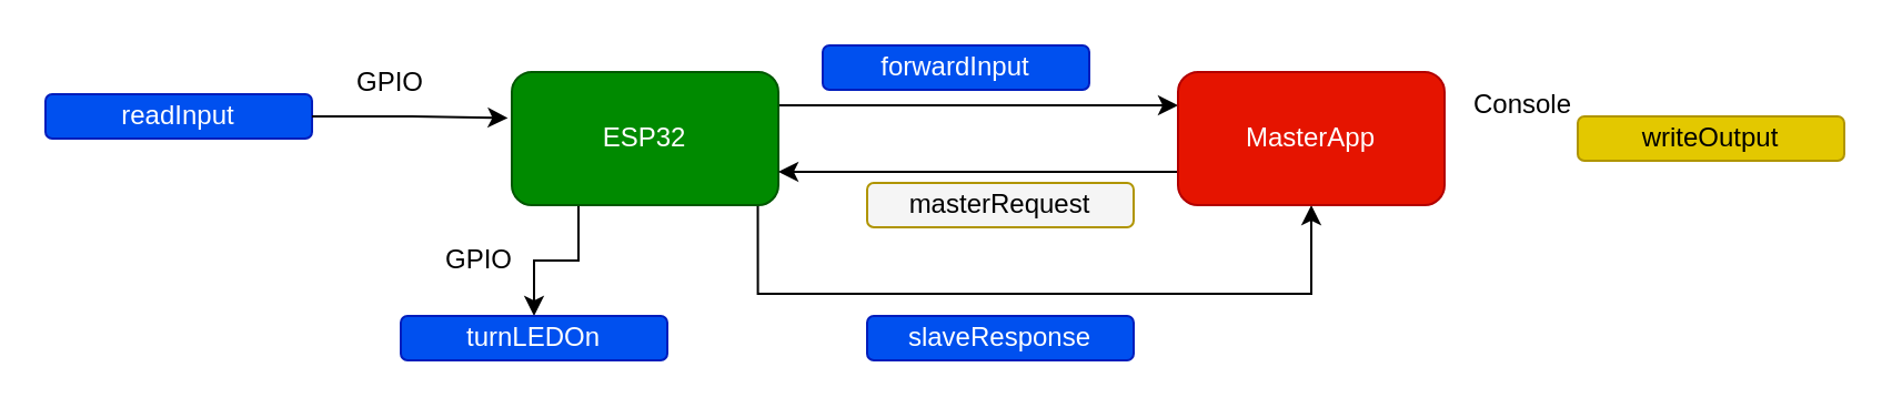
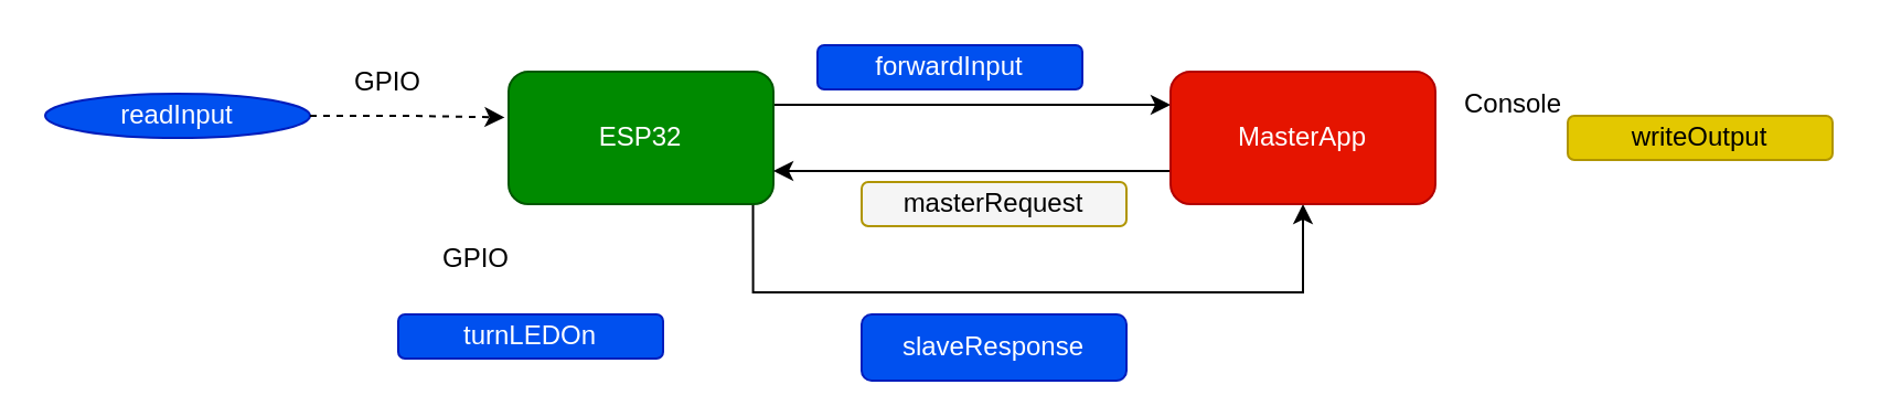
  <mxCell id="0" />
  <mxCell id="1" parent="0" />
  <mxCell id="2" style="edgeStyle=orthogonalEdgeStyle;rounded=0;orthogonalLoop=1;jettySize=auto;html=1;exitX=1;exitY=0.25;exitDx=0;exitDy=0;entryX=0;entryY=0.25;entryDx=0;entryDy=0;" edge="1" parent="1" source="5" target="10"><mxGeometry relative="1" as="geometry" /></mxCell>
  <mxCell id="3" style="edgeStyle=orthogonalEdgeStyle;rounded=0;orthogonalLoop=1;jettySize=auto;html=1;exitX=0.923;exitY=0.983;exitDx=0;exitDy=0;entryX=0.5;entryY=1;entryDx=0;entryDy=0;exitPerimeter=0;" edge="1" parent="1" source="5" target="10"><mxGeometry relative="1" as="geometry"><Array as="points"><mxPoint x="341" y="132" /><mxPoint x="590" y="132" /></Array></mxGeometry></mxCell>
- <mxCell id="4" style="edgeStyle=orthogonalEdgeStyle;rounded=0;orthogonalLoop=1;jettySize=auto;html=1;exitX=0.25;exitY=1;exitDx=0;exitDy=0;entryX=0.5;entryY=0;entryDx=0;entryDy=0;" edge="1" parent="1" source="5" target="15"><mxGeometry relative="1" as="geometry" /></mxCell>
  <mxCell id="5" value="ESP32" style="rounded=1;whiteSpace=wrap;html=1;fillColor=#008a00;fontColor=#ffffff;strokeColor=#005700;" vertex="1" parent="1"><mxGeometry x="230" y="32" width="120" height="60" as="geometry" /></mxCell>
- <mxCell id="6" value="readInput" style="rounded=1;whiteSpace=wrap;html=1;fillColor=#0050ef;fontColor=#ffffff;strokeColor=#001DBC;" vertex="1" parent="1"><mxGeometry x="20" y="42" width="120" height="20" as="geometry" /></mxCell>
- <mxCell id="7" style="edgeStyle=orthogonalEdgeStyle;rounded=0;orthogonalLoop=1;jettySize=auto;html=1;entryX=-0.015;entryY=0.345;entryDx=0;entryDy=0;entryPerimeter=0;" edge="1" parent="1" source="6" target="5"><mxGeometry relative="1" as="geometry" /></mxCell>
+ <mxCell id="6" value="readInput" style="ellipse;whiteSpace=wrap;html=1;fillColor=#0050ef;fontColor=#ffffff;strokeColor=#001DBC;" vertex="1" parent="1"><mxGeometry x="20" y="42" width="120" height="20" as="geometry" /></mxCell>
+ <mxCell id="7" style="edgeStyle=orthogonalEdgeStyle;rounded=0;orthogonalLoop=1;jettySize=auto;html=1;entryX=-0.015;entryY=0.345;entryDx=0;entryDy=0;entryPerimeter=0;dashed=1;" edge="1" parent="1" source="6" target="5"><mxGeometry relative="1" as="geometry" /></mxCell>
  <mxCell id="8" value="GPIO" style="text;html=1;align=center;verticalAlign=middle;resizable=0;points=[];autosize=1;strokeColor=none;fillColor=none;" vertex="1" parent="1"><mxGeometry x="190" y="102" width="50" height="30" as="geometry" /></mxCell>
  <mxCell id="9" style="edgeStyle=orthogonalEdgeStyle;rounded=0;orthogonalLoop=1;jettySize=auto;html=1;exitX=0;exitY=0.75;exitDx=0;exitDy=0;entryX=1;entryY=0.75;entryDx=0;entryDy=0;" edge="1" parent="1" source="10" target="5"><mxGeometry relative="1" as="geometry" /></mxCell>
  <mxCell id="10" value="MasterApp" style="rounded=1;whiteSpace=wrap;html=1;fillColor=#e51400;fontColor=#ffffff;strokeColor=#B20000;" vertex="1" parent="1"><mxGeometry x="530" y="32" width="120" height="60" as="geometry" /></mxCell>
  <mxCell id="11" value="forwardInput" style="rounded=1;whiteSpace=wrap;html=1;fillColor=#0050ef;fontColor=#ffffff;strokeColor=#001DBC;" vertex="1" parent="1"><mxGeometry x="370" y="20" width="120" height="20" as="geometry" /></mxCell>
  <mxCell id="12" value="masterRequest" style="rounded=1;whiteSpace=wrap;html=1;fillColor=#f5f5f5;fontColor=#000000;strokeColor=#B09500;" vertex="1" parent="1"><mxGeometry x="390" y="82" width="120" height="20" as="geometry" /></mxCell>
- <mxCell id="13" value="slaveResponse" style="rounded=1;whiteSpace=wrap;html=1;fillColor=#0050ef;fontColor=#ffffff;strokeColor=#001DBC;" vertex="1" parent="1"><mxGeometry x="390" y="142" width="120" height="20" as="geometry" /></mxCell>
+ <mxCell id="13" value="slaveResponse" style="rounded=1;whiteSpace=wrap;html=1;fillColor=#0050ef;fontColor=#ffffff;strokeColor=#001DBC;" vertex="1" parent="1"><mxGeometry x="390" y="142" width="120" height="30" as="geometry" /></mxCell>
  <mxCell id="14" value="writeOutput" style="rounded=1;whiteSpace=wrap;html=1;fillColor=#e3c800;fontColor=#000000;strokeColor=#B09500;" vertex="1" parent="1"><mxGeometry x="710" y="52" width="120" height="20" as="geometry" /></mxCell>
  <mxCell id="15" value="turnLEDOn" style="rounded=1;whiteSpace=wrap;html=1;fillColor=#0050ef;fontColor=#ffffff;strokeColor=#001DBC;" vertex="1" parent="1"><mxGeometry x="180" y="142" width="120" height="20" as="geometry" /></mxCell>
  <mxCell id="16" value="GPIO" style="text;html=1;align=center;verticalAlign=middle;resizable=0;points=[];autosize=1;strokeColor=none;fillColor=none;" vertex="1" parent="1"><mxGeometry x="150" y="22" width="50" height="30" as="geometry" /></mxCell>
  <mxCell id="17" value="Console" style="text;html=1;align=center;verticalAlign=middle;resizable=0;points=[];autosize=1;strokeColor=none;fillColor=none;" vertex="1" parent="1"><mxGeometry x="650" y="32" width="70" height="30" as="geometry" /></mxCell>
